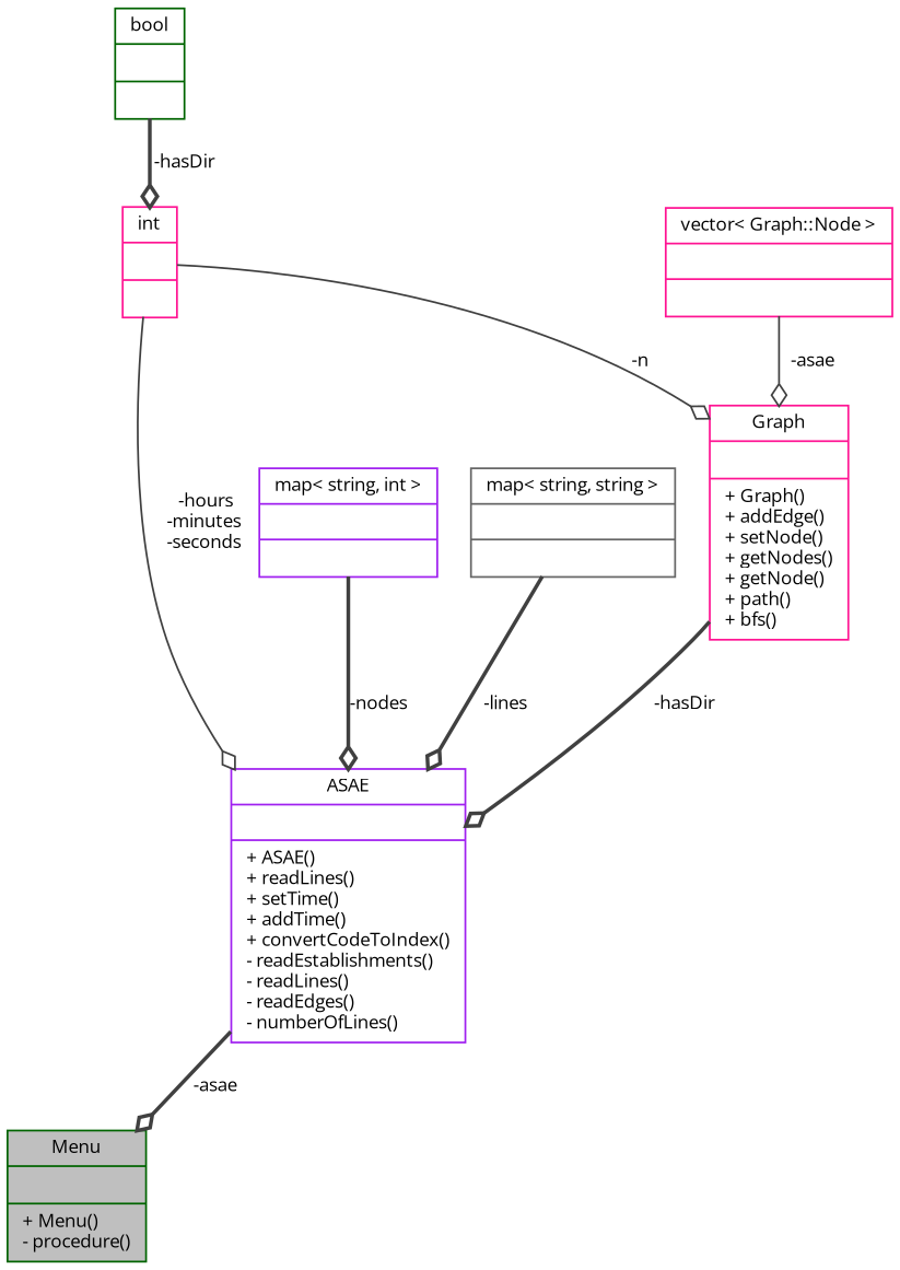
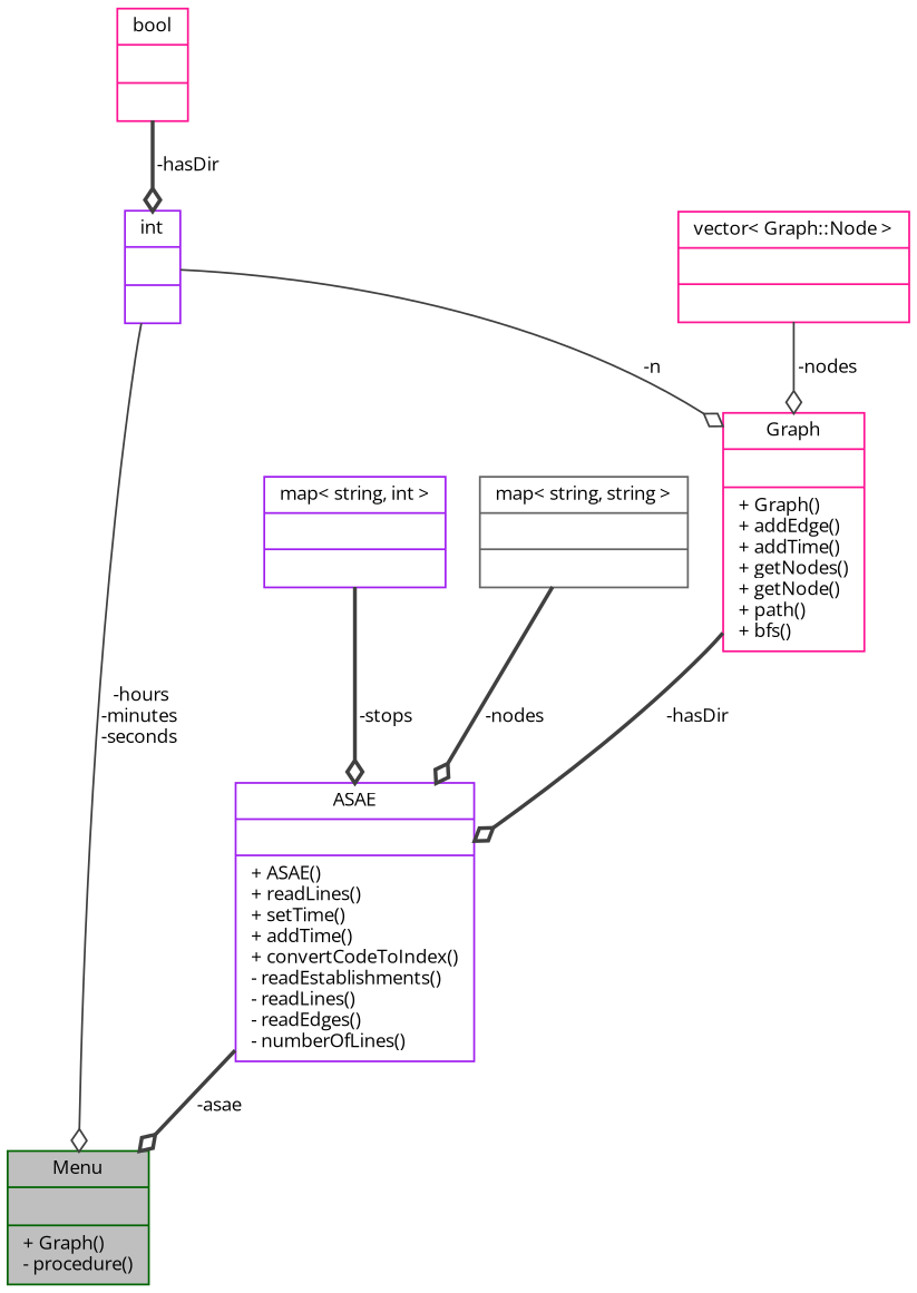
  digraph {
    fontname="Open Sans"
    node [color=purple fontname="Open Sans" fontsize=10 shape=record]
    edge [arrowhead=odiamond color=grey25 fontname="Open Sans" fontsize=10 labelfontname=Helvetica labelfontsize=10 style=bold]
-   n1 [color=darkgreen fillcolor=grey75 fontcolor=black height=0.2 label="{Menu\n||+ Menu()\l- procedure()\l}" style=filled width=0.4]
+   n1 [color=darkgreen fillcolor=grey75 fontcolor=black height=0.2 label="{Menu\n||+ Graph()\l- procedure()\l}" style=filled width=0.4]
    n2 [height=0.2 label="{ASAE\n||+ ASAE()\l+ readLines()\l+ setTime()\l+ addTime()\l+ convertCodeToIndex()\l- readEstablishments()\l- readLines()\l- readEdges()\l- numberOfLines()\l}" width=0.4]
-   n3 [color=deeppink height=0.2 label="{int\n||}" width=0.4]
-   n4 [color=deeppink height=0.2 label="{Graph\n||+ Graph()\l+ addEdge()\l+ setNode()\l+ getNodes()\l+ getNode()\l+ path()\l+ bfs()\l}" width=0.4]
+   n3 [height=0.2 label="{int\n||}" width=0.4]
+   n4 [color=deeppink height=0.2 label="{Graph\n||+ Graph()\l+ addEdge()\l+ addTime()\l+ getNodes()\l+ getNode()\l+ path()\l+ bfs()\l}" width=0.4]
    n5 [height=0.2 label="{map\< string, int \>\n||}" width=0.4]
    n6 [color=gray40 height=0.2 label="{map\< string, string \>\n||}" width=0.4]
    n7 [color=deeppink height=0.2 label="{vector\< Graph::Node \>\n||}" width=0.4]
-   n8 [color=darkgreen height=0.2 label="{bool\n||}" width=0.4]
+   n8 [color=deeppink height=0.2 label="{bool\n||}" width=0.4]
    n2 -> n1 [label=" -asae"]
-   n3 -> n2 [label=" -hours\n-minutes\n-seconds" style=solid]
+   n3 -> n1 [label=" -hours\n-minutes\n-seconds" style=solid]
    n3 -> n4 [label=" -n" style=solid]
    n4 -> n2 [label=" -hasDir"]
-   n5 -> n2 [label=" -nodes"]
-   n6 -> n2 [label=" -lines"]
-   n7 -> n4 [label=" -asae" style=solid]
+   n5 -> n2 [label=" -stops"]
+   n6 -> n2 [label=" -nodes"]
+   n7 -> n4 [label=" -nodes" style=solid]
    n8 -> n3 [label=" -hasDir"]
  }
